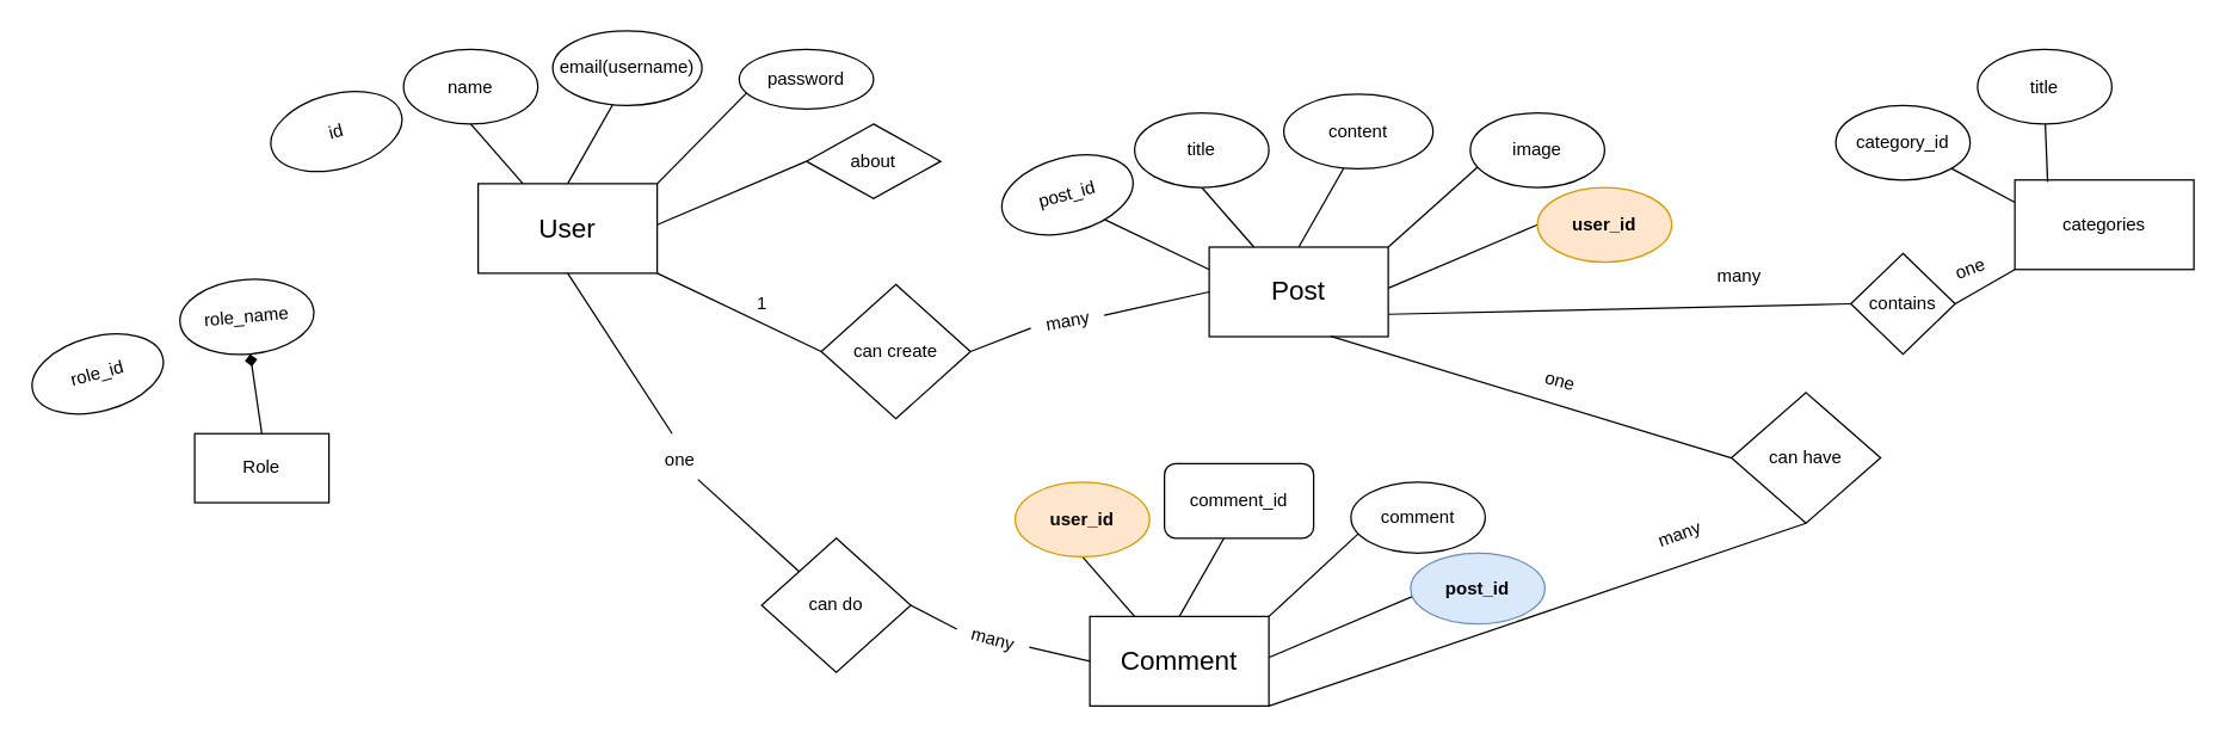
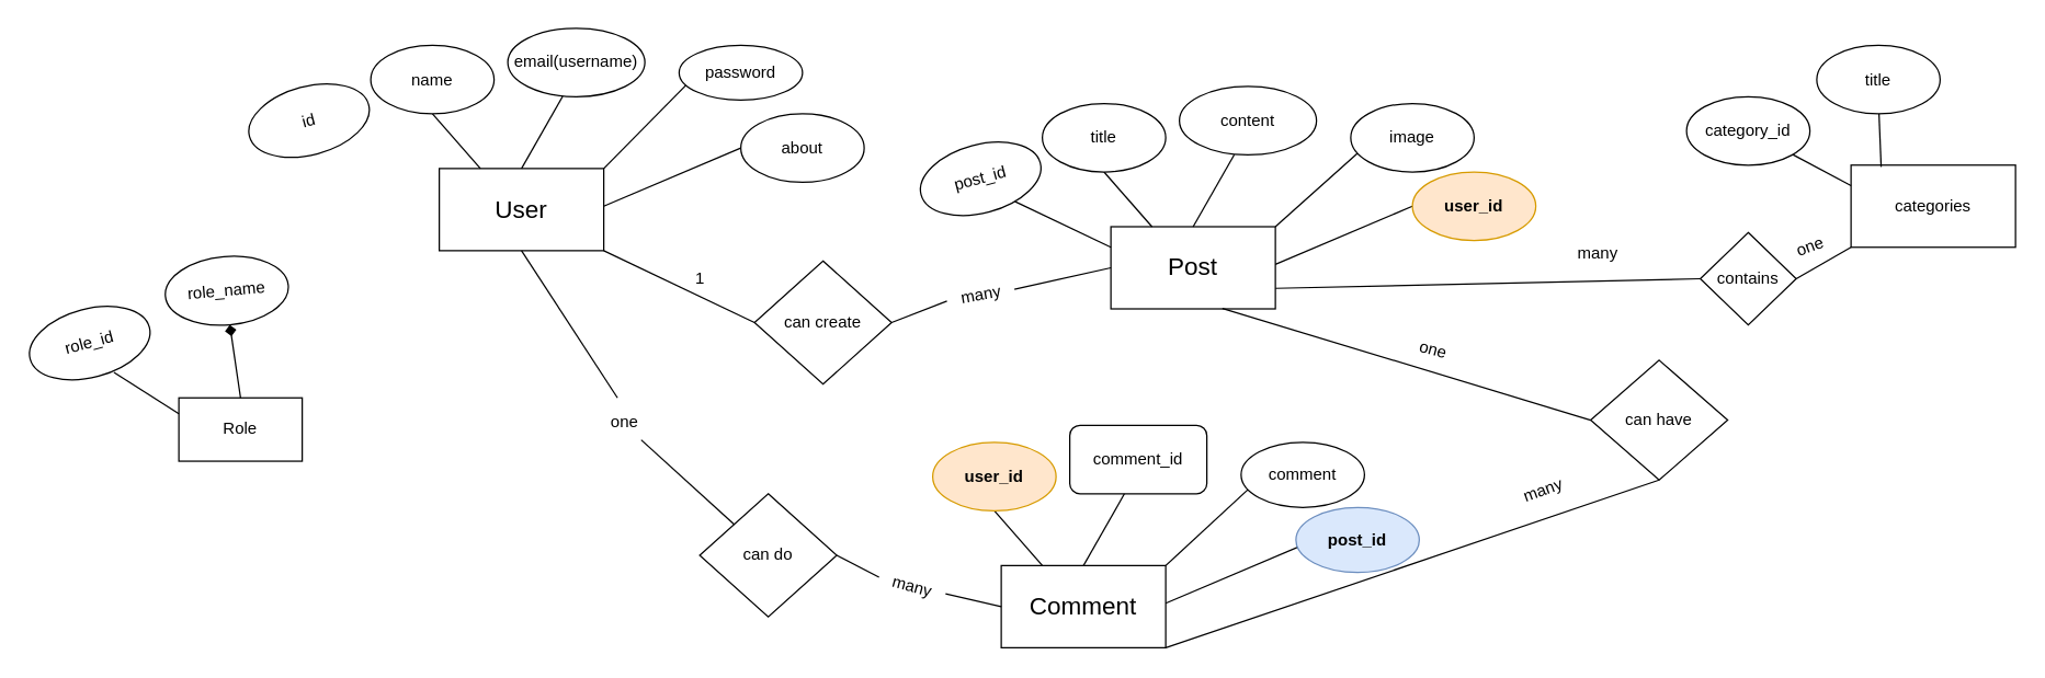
  <mxCell id="0" />
  <mxCell id="1" parent="0" />
  <mxCell id="2" value="&lt;font style=&quot;font-size: 18px;&quot;&gt;User&lt;/font&gt;" style="rounded=0;whiteSpace=wrap;html=1;" vertex="1" parent="1"><mxGeometry x="320" y="122.5" width="120" height="60" as="geometry" /></mxCell>
  <mxCell id="3" value="id" style="ellipse;whiteSpace=wrap;html=1;rotation=-15;" vertex="1" parent="1"><mxGeometry x="180" y="62.5" width="90" height="50" as="geometry" /></mxCell>
  <mxCell id="4" value="" style="endArrow=none;html=1;rounded=0;exitX=1;exitY=0;exitDx=0;exitDy=0;entryX=0.059;entryY=0.72;entryDx=0;entryDy=0;entryPerimeter=0;" edge="1" parent="1" source="2" target="5"><mxGeometry width="50" height="50" relative="1" as="geometry"><mxPoint x="470" y="122.5" as="sourcePoint" /><mxPoint x="447.273" y="97.5" as="targetPoint" /></mxGeometry></mxCell>
  <mxCell id="5" value="password" style="ellipse;whiteSpace=wrap;html=1;" vertex="1" parent="1"><mxGeometry x="495" y="32.5" width="90" height="40" as="geometry" /></mxCell>
  <mxCell id="6" value="" style="endArrow=none;html=1;rounded=0;exitX=0.25;exitY=0;exitDx=0;exitDy=0;entryX=0.5;entryY=1;entryDx=0;entryDy=0;" edge="1" parent="1" source="2" target="7"><mxGeometry width="50" height="50" relative="1" as="geometry"><mxPoint x="380" y="105" as="sourcePoint" /><mxPoint x="357.273" y="80" as="targetPoint" /></mxGeometry></mxCell>
  <mxCell id="7" value="name" style="ellipse;whiteSpace=wrap;html=1;" vertex="1" parent="1"><mxGeometry x="270" y="32.5" width="90" height="50" as="geometry" /></mxCell>
  <mxCell id="8" value="" style="endArrow=none;html=1;rounded=0;exitX=0.5;exitY=0;exitDx=0;exitDy=0;entryX=0.4;entryY=0.997;entryDx=0;entryDy=0;entryPerimeter=0;" edge="1" parent="1" source="2" target="9"><mxGeometry width="50" height="50" relative="1" as="geometry"><mxPoint x="460" y="95" as="sourcePoint" /><mxPoint x="437.273" y="70" as="targetPoint" /></mxGeometry></mxCell>
  <mxCell id="9" value="email(username)" style="ellipse;whiteSpace=wrap;html=1;" vertex="1" parent="1"><mxGeometry x="370" y="20" width="100" height="50" as="geometry" /></mxCell>
  <mxCell id="10" value="" style="endArrow=none;html=1;rounded=0;exitX=1;exitY=0.25;exitDx=0;exitDy=0;entryX=0;entryY=0.5;entryDx=0;entryDy=0;" edge="1" parent="1" target="11"><mxGeometry width="50" height="50" relative="1" as="geometry"><mxPoint x="440" y="150" as="sourcePoint" /><mxPoint x="607.273" y="155" as="targetPoint" /></mxGeometry></mxCell>
- <mxCell id="11" value="about" style="rhombus;whiteSpace=wrap;html=1;" vertex="1" parent="1"><mxGeometry x="540" y="82.5" width="90" height="50" as="geometry" /></mxCell>
+ <mxCell id="11" value="about" style="ellipse;whiteSpace=wrap;html=1;" vertex="1" parent="1"><mxGeometry x="540" y="82.5" width="90" height="50" as="geometry" /></mxCell>
  <mxCell id="12" value="&lt;font style=&quot;font-size: 18px;&quot;&gt;Post&lt;/font&gt;" style="rounded=0;whiteSpace=wrap;html=1;" vertex="1" parent="1"><mxGeometry x="810" y="165" width="120" height="60" as="geometry" /></mxCell>
  <mxCell id="13" value="" style="endArrow=none;html=1;rounded=0;exitX=0;exitY=0.25;exitDx=0;exitDy=0;entryX=0.719;entryY=0.947;entryDx=0;entryDy=0;entryPerimeter=0;" edge="1" parent="1" source="12" target="14"><mxGeometry width="50" height="50" relative="1" as="geometry"><mxPoint x="800" y="185" as="sourcePoint" /><mxPoint x="787.273" y="155" as="targetPoint" /></mxGeometry></mxCell>
  <mxCell id="14" value="post_id" style="ellipse;whiteSpace=wrap;html=1;rotation=-15;" vertex="1" parent="1"><mxGeometry x="670" y="105" width="90" height="50" as="geometry" /></mxCell>
  <mxCell id="15" value="" style="endArrow=none;html=1;rounded=0;exitX=1;exitY=0;exitDx=0;exitDy=0;entryX=0.059;entryY=0.72;entryDx=0;entryDy=0;entryPerimeter=0;" edge="1" parent="1" source="12" target="16"><mxGeometry width="50" height="50" relative="1" as="geometry"><mxPoint x="960" y="165" as="sourcePoint" /><mxPoint x="937.273" y="140" as="targetPoint" /></mxGeometry></mxCell>
  <mxCell id="16" value="image" style="ellipse;whiteSpace=wrap;html=1;" vertex="1" parent="1"><mxGeometry x="985" y="75" width="90" height="50" as="geometry" /></mxCell>
  <mxCell id="17" value="" style="endArrow=none;html=1;rounded=0;exitX=0.25;exitY=0;exitDx=0;exitDy=0;entryX=0.5;entryY=1;entryDx=0;entryDy=0;" edge="1" parent="1" source="12" target="18"><mxGeometry width="50" height="50" relative="1" as="geometry"><mxPoint x="870" y="147.5" as="sourcePoint" /><mxPoint x="847.273" y="122.5" as="targetPoint" /></mxGeometry></mxCell>
  <mxCell id="18" value="title" style="ellipse;whiteSpace=wrap;html=1;" vertex="1" parent="1"><mxGeometry x="760" y="75" width="90" height="50" as="geometry" /></mxCell>
  <mxCell id="19" value="" style="endArrow=none;html=1;rounded=0;exitX=0.5;exitY=0;exitDx=0;exitDy=0;entryX=0.4;entryY=0.997;entryDx=0;entryDy=0;entryPerimeter=0;" edge="1" parent="1" source="12" target="20"><mxGeometry width="50" height="50" relative="1" as="geometry"><mxPoint x="950" y="137.5" as="sourcePoint" /><mxPoint x="927.273" y="112.5" as="targetPoint" /></mxGeometry></mxCell>
  <mxCell id="20" value="content" style="ellipse;whiteSpace=wrap;html=1;" vertex="1" parent="1"><mxGeometry x="860" y="62.5" width="100" height="50" as="geometry" /></mxCell>
  <mxCell id="21" value="" style="endArrow=none;html=1;rounded=0;exitX=1;exitY=0.25;exitDx=0;exitDy=0;entryX=0;entryY=0.5;entryDx=0;entryDy=0;" edge="1" parent="1" target="22"><mxGeometry width="50" height="50" relative="1" as="geometry"><mxPoint x="930" y="192.5" as="sourcePoint" /><mxPoint x="1097.273" y="197.5" as="targetPoint" /></mxGeometry></mxCell>
  <mxCell id="22" value="&lt;b&gt;user_id&lt;/b&gt;" style="ellipse;whiteSpace=wrap;html=1;fillColor=#ffe6cc;strokeColor=#d79b00;" vertex="1" parent="1"><mxGeometry x="1030" y="125" width="90" height="50" as="geometry" /></mxCell>
  <mxCell id="23" value="can create" style="rhombus;whiteSpace=wrap;html=1;" vertex="1" parent="1"><mxGeometry x="550" y="190" width="100" height="90" as="geometry" /></mxCell>
  <mxCell id="24" value="1" style="text;html=1;align=center;verticalAlign=middle;resizable=0;points=[];autosize=1;strokeColor=none;fillColor=none;" vertex="1" parent="1"><mxGeometry x="495" y="188" width="30" height="30" as="geometry" /></mxCell>
  <mxCell id="25" value="" style="endArrow=none;html=1;rounded=0;entryX=0;entryY=0.5;entryDx=0;entryDy=0;exitX=1;exitY=0.5;exitDx=0;exitDy=0;" edge="1" parent="1" source="28" target="12"><mxGeometry width="50" height="50" relative="1" as="geometry"><mxPoint x="650" y="238" as="sourcePoint" /><mxPoint x="700" y="188" as="targetPoint" /></mxGeometry></mxCell>
  <mxCell id="26" value="" style="endArrow=none;html=1;rounded=0;entryX=1;entryY=1;entryDx=0;entryDy=0;exitX=0;exitY=0.5;exitDx=0;exitDy=0;" edge="1" parent="1" source="23" target="2"><mxGeometry width="50" height="50" relative="1" as="geometry"><mxPoint x="730" y="200" as="sourcePoint" /><mxPoint x="780" y="150" as="targetPoint" /></mxGeometry></mxCell>
  <mxCell id="27" value="" style="endArrow=none;html=1;rounded=0;entryX=0;entryY=0.5;entryDx=0;entryDy=0;exitX=1;exitY=0.5;exitDx=0;exitDy=0;" edge="1" parent="1" source="23" target="28"><mxGeometry width="50" height="50" relative="1" as="geometry"><mxPoint x="650" y="235" as="sourcePoint" /><mxPoint x="810" y="195" as="targetPoint" /></mxGeometry></mxCell>
  <mxCell id="28" value="many" style="text;html=1;align=center;verticalAlign=middle;resizable=0;points=[];autosize=1;strokeColor=none;fillColor=none;rotation=-10;" vertex="1" parent="1"><mxGeometry x="690" y="200" width="50" height="30" as="geometry" /></mxCell>
  <mxCell id="29" value="&lt;font style=&quot;font-size: 18px;&quot;&gt;Comment&lt;/font&gt;" style="rounded=0;whiteSpace=wrap;html=1;" vertex="1" parent="1"><mxGeometry x="730" y="412.5" width="120" height="60" as="geometry" /></mxCell>
  <mxCell id="30" value="" style="endArrow=none;html=1;rounded=0;exitX=1;exitY=0;exitDx=0;exitDy=0;entryX=0.059;entryY=0.72;entryDx=0;entryDy=0;entryPerimeter=0;" edge="1" parent="1" source="29" target="31"><mxGeometry width="50" height="50" relative="1" as="geometry"><mxPoint x="880" y="412.5" as="sourcePoint" /><mxPoint x="857.273" y="387.5" as="targetPoint" /></mxGeometry></mxCell>
  <mxCell id="31" value="comment" style="ellipse;whiteSpace=wrap;html=1;" vertex="1" parent="1"><mxGeometry x="905" y="322.5" width="90" height="47.5" as="geometry" /></mxCell>
  <mxCell id="32" value="" style="endArrow=none;html=1;rounded=0;exitX=0.25;exitY=0;exitDx=0;exitDy=0;entryX=0.5;entryY=1;entryDx=0;entryDy=0;" edge="1" parent="1" source="29" target="33"><mxGeometry width="50" height="50" relative="1" as="geometry"><mxPoint x="790" y="395" as="sourcePoint" /><mxPoint x="767.273" y="370" as="targetPoint" /></mxGeometry></mxCell>
  <mxCell id="33" value="&lt;b&gt;user_id&lt;/b&gt;" style="ellipse;whiteSpace=wrap;html=1;fillColor=#ffe6cc;strokeColor=#d79b00;" vertex="1" parent="1"><mxGeometry x="680" y="322.5" width="90" height="50" as="geometry" /></mxCell>
  <mxCell id="34" value="" style="endArrow=none;html=1;rounded=0;exitX=0.5;exitY=0;exitDx=0;exitDy=0;entryX=0.4;entryY=0.997;entryDx=0;entryDy=0;entryPerimeter=0;" edge="1" parent="1" source="29" target="35"><mxGeometry width="50" height="50" relative="1" as="geometry"><mxPoint x="870" y="385" as="sourcePoint" /><mxPoint x="847.273" y="360" as="targetPoint" /></mxGeometry></mxCell>
  <mxCell id="35" value="comment_id" style="whiteSpace=wrap;html=1;rounded=1;" vertex="1" parent="1"><mxGeometry x="780" y="310" width="100" height="50" as="geometry" /></mxCell>
  <mxCell id="36" value="" style="endArrow=none;html=1;rounded=0;exitX=1;exitY=0.25;exitDx=0;exitDy=0;entryX=0;entryY=0.5;entryDx=0;entryDy=0;" edge="1" parent="1"><mxGeometry width="50" height="50" relative="1" as="geometry"><mxPoint x="850" y="440" as="sourcePoint" /><mxPoint x="950" y="397.5" as="targetPoint" /></mxGeometry></mxCell>
  <mxCell id="37" value="&lt;b&gt;post_id&lt;/b&gt;" style="ellipse;whiteSpace=wrap;html=1;fillColor=#dae8fc;strokeColor=#6c8ebf;" vertex="1" parent="1"><mxGeometry x="945" y="370" width="90" height="47.5" as="geometry" /></mxCell>
  <mxCell id="38" value="can do" style="rhombus;whiteSpace=wrap;html=1;" vertex="1" parent="1"><mxGeometry x="510" y="360" width="100" height="90" as="geometry" /></mxCell>
  <mxCell id="39" value="one" style="text;html=1;align=center;verticalAlign=middle;resizable=0;points=[];autosize=1;strokeColor=none;fillColor=none;" vertex="1" parent="1"><mxGeometry x="435" y="292.5" width="40" height="30" as="geometry" /></mxCell>
  <mxCell id="40" value="" style="endArrow=none;html=1;rounded=0;entryX=0;entryY=0.5;entryDx=0;entryDy=0;exitX=1;exitY=0.5;exitDx=0;exitDy=0;" edge="1" parent="1" source="38" target="41"><mxGeometry width="50" height="50" relative="1" as="geometry"><mxPoint x="535" y="347.5" as="sourcePoint" /><mxPoint x="695" y="307.5" as="targetPoint" /></mxGeometry></mxCell>
  <mxCell id="41" value="many" style="text;html=1;align=center;verticalAlign=middle;resizable=0;points=[];autosize=1;strokeColor=none;fillColor=none;rotation=15;" vertex="1" parent="1"><mxGeometry x="640" y="412.5" width="50" height="30" as="geometry" /></mxCell>
  <mxCell id="42" value="" style="endArrow=none;html=1;rounded=0;entryX=0;entryY=0.5;entryDx=0;entryDy=0;" edge="1" parent="1" source="41" target="29"><mxGeometry width="50" height="50" relative="1" as="geometry"><mxPoint x="730" y="330" as="sourcePoint" /><mxPoint x="780" y="280" as="targetPoint" /></mxGeometry></mxCell>
  <mxCell id="43" value="" style="endArrow=none;html=1;rounded=0;entryX=0.5;entryY=1;entryDx=0;entryDy=0;" edge="1" parent="1" target="2"><mxGeometry width="50" height="50" relative="1" as="geometry"><mxPoint x="450" y="290" as="sourcePoint" /><mxPoint x="780" y="280" as="targetPoint" /></mxGeometry></mxCell>
  <mxCell id="44" value="" style="endArrow=none;html=1;rounded=0;entryX=0.808;entryY=0.939;entryDx=0;entryDy=0;entryPerimeter=0;" edge="1" parent="1" source="38" target="39"><mxGeometry width="50" height="50" relative="1" as="geometry"><mxPoint x="730" y="330" as="sourcePoint" /><mxPoint x="780" y="280" as="targetPoint" /></mxGeometry></mxCell>
  <mxCell id="45" value="can have" style="rhombus;whiteSpace=wrap;html=1;" vertex="1" parent="1"><mxGeometry x="1160" y="262.5" width="100" height="87.5" as="geometry" /></mxCell>
  <mxCell id="46" value="" style="endArrow=none;html=1;rounded=0;entryX=0.678;entryY=0.994;entryDx=0;entryDy=0;exitX=0;exitY=0.5;exitDx=0;exitDy=0;entryPerimeter=0;" edge="1" parent="1" source="45" target="12"><mxGeometry width="50" height="50" relative="1" as="geometry"><mxPoint x="560" y="245" as="sourcePoint" /><mxPoint x="450" y="193" as="targetPoint" /></mxGeometry></mxCell>
  <mxCell id="47" value="" style="endArrow=none;html=1;rounded=0;entryX=1;entryY=1;entryDx=0;entryDy=0;exitX=0.5;exitY=1;exitDx=0;exitDy=0;" edge="1" parent="1" source="45" target="29"><mxGeometry width="50" height="50" relative="1" as="geometry"><mxPoint x="1170" y="318" as="sourcePoint" /><mxPoint x="901" y="235" as="targetPoint" /></mxGeometry></mxCell>
  <mxCell id="48" value="one" style="text;html=1;align=center;verticalAlign=middle;resizable=0;points=[];autosize=1;strokeColor=none;fillColor=none;rotation=15;" vertex="1" parent="1"><mxGeometry x="1025" y="240" width="40" height="30" as="geometry" /></mxCell>
  <mxCell id="49" value="many" style="text;html=1;align=center;verticalAlign=middle;resizable=0;points=[];autosize=1;strokeColor=none;fillColor=none;rotation=-20;" vertex="1" parent="1"><mxGeometry x="1100" y="342.5" width="50" height="30" as="geometry" /></mxCell>
  <mxCell id="50" value="categories" style="rounded=0;whiteSpace=wrap;html=1;" vertex="1" parent="1"><mxGeometry x="1350" y="120" width="120" height="60" as="geometry" /></mxCell>
  <mxCell id="51" value="" style="endArrow=none;html=1;rounded=0;exitX=0;exitY=0.25;exitDx=0;exitDy=0;" edge="1" parent="1" source="50" target="52"><mxGeometry width="50" height="50" relative="1" as="geometry"><mxPoint x="1320" y="132.5" as="sourcePoint" /><mxPoint x="1290" y="100" as="targetPoint" /></mxGeometry></mxCell>
  <mxCell id="52" value="category_id" style="ellipse;whiteSpace=wrap;html=1;" vertex="1" parent="1"><mxGeometry x="1230" y="70" width="90" height="50" as="geometry" /></mxCell>
  <mxCell id="53" value="" style="endArrow=none;html=1;rounded=0;exitX=0.183;exitY=0.022;exitDx=0;exitDy=0;exitPerimeter=0;" edge="1" parent="1" target="54" source="50"><mxGeometry width="50" height="50" relative="1" as="geometry"><mxPoint x="1445" y="97.5" as="sourcePoint" /><mxPoint x="1385" y="62.5" as="targetPoint" /></mxGeometry></mxCell>
  <mxCell id="54" value="title" style="ellipse;whiteSpace=wrap;html=1;" vertex="1" parent="1"><mxGeometry x="1325" y="32.5" width="90" height="50" as="geometry" /></mxCell>
  <mxCell id="55" value="contains" style="rhombus;whiteSpace=wrap;html=1;" vertex="1" parent="1"><mxGeometry x="1240" y="169.25" width="70" height="67.5" as="geometry" /></mxCell>
  <mxCell id="56" value="" style="endArrow=none;html=1;rounded=0;exitX=0;exitY=1;exitDx=0;exitDy=0;entryX=1;entryY=0.5;entryDx=0;entryDy=0;" edge="1" parent="1" source="50" target="55"><mxGeometry width="50" height="50" relative="1" as="geometry"><mxPoint x="1360" y="145" as="sourcePoint" /><mxPoint x="1317" y="122" as="targetPoint" /></mxGeometry></mxCell>
  <mxCell id="57" value="" style="endArrow=none;html=1;rounded=0;exitX=0;exitY=0.5;exitDx=0;exitDy=0;entryX=1;entryY=0.75;entryDx=0;entryDy=0;" edge="1" parent="1" source="55" target="12"><mxGeometry width="50" height="50" relative="1" as="geometry"><mxPoint x="1360" y="190" as="sourcePoint" /><mxPoint x="1320" y="226" as="targetPoint" /></mxGeometry></mxCell>
  <mxCell id="58" value="one" style="text;html=1;align=center;verticalAlign=middle;resizable=0;points=[];autosize=1;strokeColor=none;fillColor=none;rotation=-20;" vertex="1" parent="1"><mxGeometry x="1300" y="165" width="40" height="30" as="geometry" /></mxCell>
  <mxCell id="59" value="many" style="text;html=1;align=center;verticalAlign=middle;resizable=0;points=[];autosize=1;strokeColor=none;fillColor=none;rotation=0;" vertex="1" parent="1"><mxGeometry x="1140" y="170" width="50" height="30" as="geometry" /></mxCell>
  <mxCell id="60" value="Role" style="rounded=0;whiteSpace=wrap;html=1;" vertex="1" parent="1"><mxGeometry x="130" y="290" width="90" height="46.25" as="geometry" /></mxCell>
+ <mxCell id="61" value="" style="endArrow=none;html=1;rounded=0;exitX=0;exitY=0.25;exitDx=0;exitDy=0;entryX=0.628;entryY=1.004;entryDx=0;entryDy=0;entryPerimeter=0;" edge="1" parent="1" target="62" source="60"><mxGeometry width="50" height="50" relative="1" as="geometry"><mxPoint x="170" y="290" as="sourcePoint" /><mxPoint x="90" y="270" as="targetPoint" /></mxGeometry></mxCell>
  <mxCell id="62" value="role_id" style="ellipse;whiteSpace=wrap;html=1;rotation=-15;" vertex="1" parent="1"><mxGeometry x="20" y="225" width="90" height="50" as="geometry" /></mxCell>
  <mxCell id="63" value="" style="endArrow=diamond;html=1;rounded=0;exitX=0.5;exitY=0;exitDx=0;exitDy=0;entryX=0.5;entryY=1;entryDx=0;entryDy=0;" edge="1" parent="1" target="64" source="60"><mxGeometry width="50" height="50" relative="1" as="geometry"><mxPoint x="220" y="262.5" as="sourcePoint" /><mxPoint x="180" y="230.5" as="targetPoint" /></mxGeometry></mxCell>
  <mxCell id="64" value="role_name" style="ellipse;whiteSpace=wrap;html=1;rotation=-5;" vertex="1" parent="1"><mxGeometry x="120" y="186.75" width="90" height="50" as="geometry" /></mxCell>
